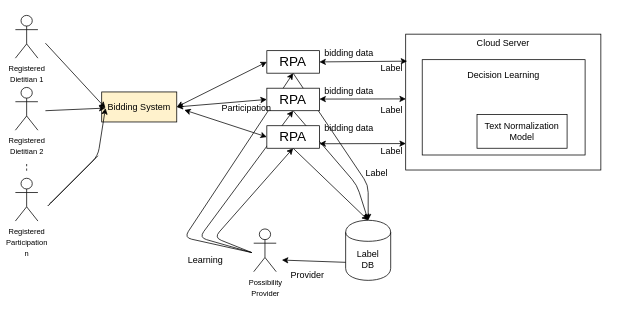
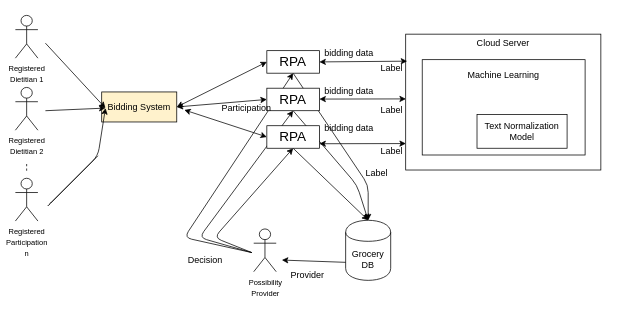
  <mxCell id="0" />
  <mxCell id="1" parent="0" />
  <mxCell id="2" value="" style="endArrow=classic;html=1;entryX=0.5;entryY=1;entryDx=0;entryDy=0;" parent="1" target="21" edge="1"><mxGeometry width="50" height="50" relative="1" as="geometry"><mxPoint x="335" y="336" as="sourcePoint" /><mxPoint x="400" y="157" as="targetPoint" /><Array as="points"><mxPoint x="245" y="316" /></Array></mxGeometry></mxCell>
  <mxCell id="3" value="" style="endArrow=classic;html=1;entryX=0.5;entryY=1;entryDx=0;entryDy=0;" parent="1" target="20" edge="1"><mxGeometry width="50" height="50" relative="1" as="geometry"><mxPoint x="335" y="336" as="sourcePoint" /><mxPoint x="400" y="207" as="targetPoint" /><Array as="points"><mxPoint x="265" y="316" /></Array></mxGeometry></mxCell>
  <mxCell id="4" value="Cloud Server&lt;br&gt;&lt;br&gt;&lt;br&gt;&lt;br&gt;&lt;br&gt;&lt;br&gt;&lt;br&gt;&lt;br&gt;&lt;br&gt;&lt;br&gt;&lt;br&gt;&lt;br&gt;" style="rounded=0;whiteSpace=wrap;html=1;" parent="1" vertex="1"><mxGeometry x="540" y="45" width="260" height="181" as="geometry" /></mxCell>
- <mxCell id="5" value="Decision Learning&lt;br&gt;&lt;br&gt;&lt;br&gt;&lt;br&gt;&lt;br&gt;&lt;br&gt;&lt;br&gt;" style="rounded=0;whiteSpace=wrap;html=1;" parent="1" vertex="1"><mxGeometry x="562" y="79" width="217" height="127" as="geometry" /></mxCell>
+ <mxCell id="5" value="Machine Learning&lt;br&gt;&lt;br&gt;&lt;br&gt;&lt;br&gt;&lt;br&gt;&lt;br&gt;&lt;br&gt;" style="rounded=0;whiteSpace=wrap;html=1;" parent="1" vertex="1"><mxGeometry x="562" y="79" width="217" height="127" as="geometry" /></mxCell>
  <mxCell id="6" value="bidding data" style="text;html=1;" parent="1" vertex="1"><mxGeometry x="430" y="107" width="90" height="20" as="geometry" /></mxCell>
  <mxCell id="7" value="bidding data" style="text;html=1;" parent="1" vertex="1"><mxGeometry x="430" y="57" width="90" height="20" as="geometry" /></mxCell>
  <mxCell id="8" value="bidding data" style="text;html=1;" parent="1" vertex="1"><mxGeometry x="430" y="157" width="90" height="20" as="geometry" /></mxCell>
  <mxCell id="9" value="Text Normalization&lt;br&gt;Model" style="rounded=0;whiteSpace=wrap;html=1;" parent="1" vertex="1"><mxGeometry x="635" y="152" width="120" height="45" as="geometry" /></mxCell>
  <mxCell id="10" value="" style="endArrow=none;dashed=1;html=1;" parent="1" edge="1"><mxGeometry width="50" height="50" relative="1" as="geometry"><mxPoint x="35" y="207" as="sourcePoint" /><mxPoint x="35" y="187" as="targetPoint" /><Array as="points"><mxPoint x="35" y="187" /></Array></mxGeometry></mxCell>
  <mxCell id="11" value="Bidding System" style="rounded=0;whiteSpace=wrap;html=1;fillColor=#fff2cc;" parent="1" vertex="1"><mxGeometry x="135" y="122" width="100" height="40" as="geometry" /></mxCell>
  <mxCell id="12" value="" style="endArrow=classic;html=1;entryX=0;entryY=0.5;entryDx=0;entryDy=0;" parent="1" edge="1"><mxGeometry width="50" height="50" relative="1" as="geometry"><mxPoint x="60" y="147" as="sourcePoint" /><mxPoint x="140" y="143.5" as="targetPoint" /></mxGeometry></mxCell>
  <mxCell id="13" value="" style="endArrow=classic;html=1;entryX=0;entryY=0.5;entryDx=0;entryDy=0;" parent="1" edge="1"><mxGeometry width="50" height="50" relative="1" as="geometry"><mxPoint x="60" y="57" as="sourcePoint" /><mxPoint x="140" y="143.5" as="targetPoint" /></mxGeometry></mxCell>
  <mxCell id="14" value="" style="endArrow=classic;html=1;exitX=1;exitY=0.5;exitDx=0;exitDy=0;entryX=0;entryY=0.5;entryDx=0;entryDy=0;" parent="1" edge="1"><mxGeometry width="50" height="50" relative="1" as="geometry"><mxPoint x="130" y="207" as="sourcePoint" /><mxPoint x="140" y="143.5" as="targetPoint" /><Array as="points"><mxPoint x="60" y="277" /><mxPoint x="130" y="207" /></Array></mxGeometry></mxCell>
- <mxCell id="15" value="Label&lt;br&gt;DB" style="shape=cylinder;whiteSpace=wrap;html=1;boundedLbl=1;backgroundOutline=1;" parent="1" vertex="1"><mxGeometry x="460" y="293" width="60" height="80" as="geometry" /></mxCell>
+ <mxCell id="15" value="Grocery&lt;br&gt;DB" style="shape=cylinder;whiteSpace=wrap;html=1;boundedLbl=1;backgroundOutline=1;" parent="1" vertex="1"><mxGeometry x="460" y="293" width="60" height="80" as="geometry" /></mxCell>
  <mxCell id="16" value="" style="endArrow=classic;html=1;exitX=0.5;exitY=1;exitDx=0;exitDy=0;entryX=0.5;entryY=0;entryDx=0;entryDy=0;" parent="1" source="19" target="15" edge="1"><mxGeometry width="50" height="50" relative="1" as="geometry"><mxPoint x="247" y="306" as="sourcePoint" /><mxPoint x="395" y="326" as="targetPoint" /><Array as="points" /></mxGeometry></mxCell>
  <mxCell id="17" value="" style="endArrow=classic;html=1;exitX=0.5;exitY=1;exitDx=0;exitDy=0;entryX=0.5;entryY=0;entryDx=0;entryDy=0;" parent="1" source="20" target="15" edge="1"><mxGeometry width="50" height="50" relative="1" as="geometry"><mxPoint x="400" y="207" as="sourcePoint" /><mxPoint x="390" y="326" as="targetPoint" /><Array as="points"><mxPoint x="475" y="246" /></Array></mxGeometry></mxCell>
  <mxCell id="18" value="" style="endArrow=classic;html=1;exitX=0.5;exitY=1;exitDx=0;exitDy=0;entryX=0.5;entryY=0;entryDx=0;entryDy=0;" parent="1" source="21" target="15" edge="1"><mxGeometry width="50" height="50" relative="1" as="geometry"><mxPoint x="400" y="157" as="sourcePoint" /><mxPoint x="400" y="336" as="targetPoint" /><Array as="points"><mxPoint x="490" y="246" /></Array></mxGeometry></mxCell>
  <mxCell id="19" value="&lt;font style=&quot;font-size: 18px&quot;&gt;RPA&lt;/font&gt;" style="rounded=0;whiteSpace=wrap;html=1;" parent="1" vertex="1"><mxGeometry x="355" y="167" width="70" height="30" as="geometry" /></mxCell>
  <mxCell id="20" value="&lt;font style=&quot;font-size: 18px&quot;&gt;RPA&lt;/font&gt;" style="rounded=0;whiteSpace=wrap;html=1;" parent="1" vertex="1"><mxGeometry x="355" y="117" width="70" height="30" as="geometry" /></mxCell>
  <mxCell id="21" value="&lt;font style=&quot;font-size: 18px&quot;&gt;RPA&lt;/font&gt;" style="rounded=0;whiteSpace=wrap;html=1;" parent="1" vertex="1"><mxGeometry x="355" y="67" width="70" height="30" as="geometry" /></mxCell>
  <mxCell id="22" value="&lt;span style=&quot;font-family: sans-serif ; white-space: normal&quot;&gt;&lt;font style=&quot;font-size: 10px&quot;&gt;Registered Dietitian 1&lt;/font&gt;&lt;/span&gt;" style="shape=umlActor;verticalLabelPosition=bottom;labelBackgroundColor=#ffffff;verticalAlign=top;html=1;outlineConnect=0;" parent="1" vertex="1"><mxGeometry x="20" y="20" width="30" height="57" as="geometry" /></mxCell>
  <mxCell id="23" value="&lt;span style=&quot;font-family: sans-serif ; white-space: normal&quot;&gt;&lt;font style=&quot;font-size: 10px&quot;&gt;Registered Dietitian 2&lt;/font&gt;&lt;/span&gt;" style="shape=umlActor;verticalLabelPosition=bottom;labelBackgroundColor=#ffffff;verticalAlign=top;html=1;outlineConnect=0;" parent="1" vertex="1"><mxGeometry x="20" y="116" width="30" height="57" as="geometry" /></mxCell>
  <mxCell id="24" value="&lt;span style=&quot;font-family: sans-serif ; white-space: normal&quot;&gt;&lt;font style=&quot;font-size: 10px&quot;&gt;Registered Participation n&lt;/font&gt;&lt;/span&gt;" style="shape=umlActor;verticalLabelPosition=bottom;labelBackgroundColor=#ffffff;verticalAlign=top;html=1;outlineConnect=0;" parent="1" vertex="1"><mxGeometry x="20" y="237" width="30" height="57" as="geometry" /></mxCell>
  <mxCell id="25" value="" style="endArrow=none;dashed=1;html=1;" parent="1" edge="1"><mxGeometry width="50" height="50" relative="1" as="geometry"><mxPoint x="35" y="227" as="sourcePoint" /><mxPoint x="35" y="217" as="targetPoint" /></mxGeometry></mxCell>
  <mxCell id="26" value="&lt;span style=&quot;font-family: sans-serif ; white-space: normal&quot;&gt;&lt;font style=&quot;font-size: 10px&quot;&gt;Possibility Provider&lt;br&gt;&lt;br&gt;&lt;/font&gt;&lt;/span&gt;" style="shape=umlActor;verticalLabelPosition=bottom;labelBackgroundColor=#ffffff;verticalAlign=top;html=1;outlineConnect=0;" parent="1" vertex="1"><mxGeometry x="337.5" y="304.5" width="30" height="57" as="geometry" /></mxCell>
  <mxCell id="27" value="" style="endArrow=classic;html=1;exitX=0;exitY=0.7;exitDx=0;exitDy=0;" parent="1" source="15" edge="1"><mxGeometry width="50" height="50" relative="1" as="geometry"><mxPoint x="55" y="586" as="sourcePoint" /><mxPoint x="375" y="346" as="targetPoint" /><Array as="points" /></mxGeometry></mxCell>
  <mxCell id="28" value="" style="endArrow=classic;startArrow=classic;html=1;entryX=1;entryY=0.5;entryDx=0;entryDy=0;exitX=0.411;exitY=0.25;exitDx=0;exitDy=0;exitPerimeter=0;" parent="1" source="35" target="21" edge="1"><mxGeometry width="50" height="50" relative="1" as="geometry"><mxPoint x="55" y="586" as="sourcePoint" /><mxPoint x="105" y="536" as="targetPoint" /></mxGeometry></mxCell>
  <mxCell id="29" value="" style="endArrow=classic;startArrow=classic;html=1;exitX=-0.001;exitY=0.17;exitDx=0;exitDy=0;exitPerimeter=0;" parent="1" edge="1"><mxGeometry width="50" height="50" relative="1" as="geometry"><mxPoint x="540.24" y="190.77" as="sourcePoint" /><mxPoint x="425" y="191" as="targetPoint" /></mxGeometry></mxCell>
  <mxCell id="30" value="" style="endArrow=classic;startArrow=classic;html=1;exitX=-0.001;exitY=0.17;exitDx=0;exitDy=0;exitPerimeter=0;" parent="1" edge="1"><mxGeometry width="50" height="50" relative="1" as="geometry"><mxPoint x="540.24" y="131.27" as="sourcePoint" /><mxPoint x="425" y="131.5" as="targetPoint" /></mxGeometry></mxCell>
  <mxCell id="31" value="" style="endArrow=classic;html=1;entryX=0.5;entryY=1;entryDx=0;entryDy=0;" parent="1" target="19" edge="1"><mxGeometry width="50" height="50" relative="1" as="geometry"><mxPoint x="335" y="336" as="sourcePoint" /><mxPoint x="105" y="536" as="targetPoint" /><Array as="points"><mxPoint x="285" y="316" /></Array></mxGeometry></mxCell>
  <mxCell id="32" value="" style="endArrow=classic;startArrow=classic;html=1;entryX=0;entryY=0.5;entryDx=0;entryDy=0;exitX=1;exitY=0.5;exitDx=0;exitDy=0;" parent="1" source="11" target="21" edge="1"><mxGeometry width="50" height="50" relative="1" as="geometry"><mxPoint x="295" y="135.5" as="sourcePoint" /><mxPoint x="345" y="85.5" as="targetPoint" /></mxGeometry></mxCell>
  <mxCell id="33" value="" style="endArrow=classic;startArrow=classic;html=1;entryX=0;entryY=0.5;entryDx=0;entryDy=0;exitX=1;exitY=0.5;exitDx=0;exitDy=0;" parent="1" source="11" target="20" edge="1"><mxGeometry width="50" height="50" relative="1" as="geometry"><mxPoint x="295" y="152.5" as="sourcePoint" /><mxPoint x="365" y="92" as="targetPoint" /></mxGeometry></mxCell>
  <mxCell id="34" value="" style="endArrow=classic;startArrow=classic;html=1;entryX=0;entryY=0.5;entryDx=0;entryDy=0;" parent="1" target="19" edge="1"><mxGeometry width="50" height="50" relative="1" as="geometry"><mxPoint x="245" y="146" as="sourcePoint" /><mxPoint x="365" y="142" as="targetPoint" /></mxGeometry></mxCell>
  <mxCell id="35" value="Label" style="text;html=1;" parent="1" vertex="1"><mxGeometry x="505" y="76" width="90" height="20" as="geometry" /></mxCell>
  <mxCell id="36" value="Label" style="text;html=1;" parent="1" vertex="1"><mxGeometry x="505" y="132" width="90" height="20" as="geometry" /></mxCell>
  <mxCell id="37" value="Label" style="text;html=1;" parent="1" vertex="1"><mxGeometry x="505" y="187" width="90" height="20" as="geometry" /></mxCell>
  <mxCell id="38" value="Label" style="text;html=1;" parent="1" vertex="1"><mxGeometry x="485" y="216" width="90" height="20" as="geometry" /></mxCell>
  <mxCell id="39" value="Provider" style="text;html=1;" parent="1" vertex="1"><mxGeometry x="385" y="353" width="90" height="20" as="geometry" /></mxCell>
- <mxCell id="40" value="Learning" style="text;html=1;" parent="1" vertex="1"><mxGeometry x="247.5" y="333" width="90" height="20" as="geometry" /></mxCell>
+ <mxCell id="40" value="Decision" style="text;html=1;" parent="1" vertex="1"><mxGeometry x="247.5" y="333" width="90" height="20" as="geometry" /></mxCell>
  <mxCell id="41" value="Participation" style="text;html=1;rotation=0;" parent="1" vertex="1"><mxGeometry x="292.5" y="129.5" width="90" height="20" as="geometry" /></mxCell>
